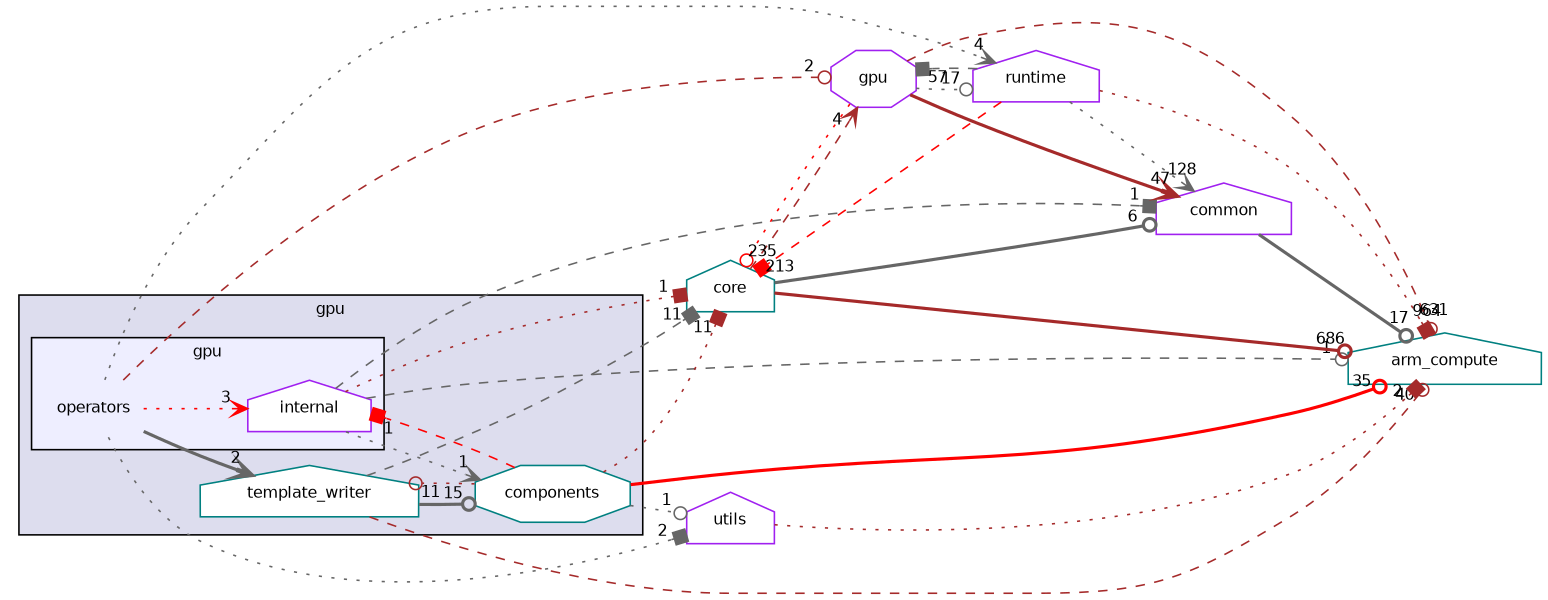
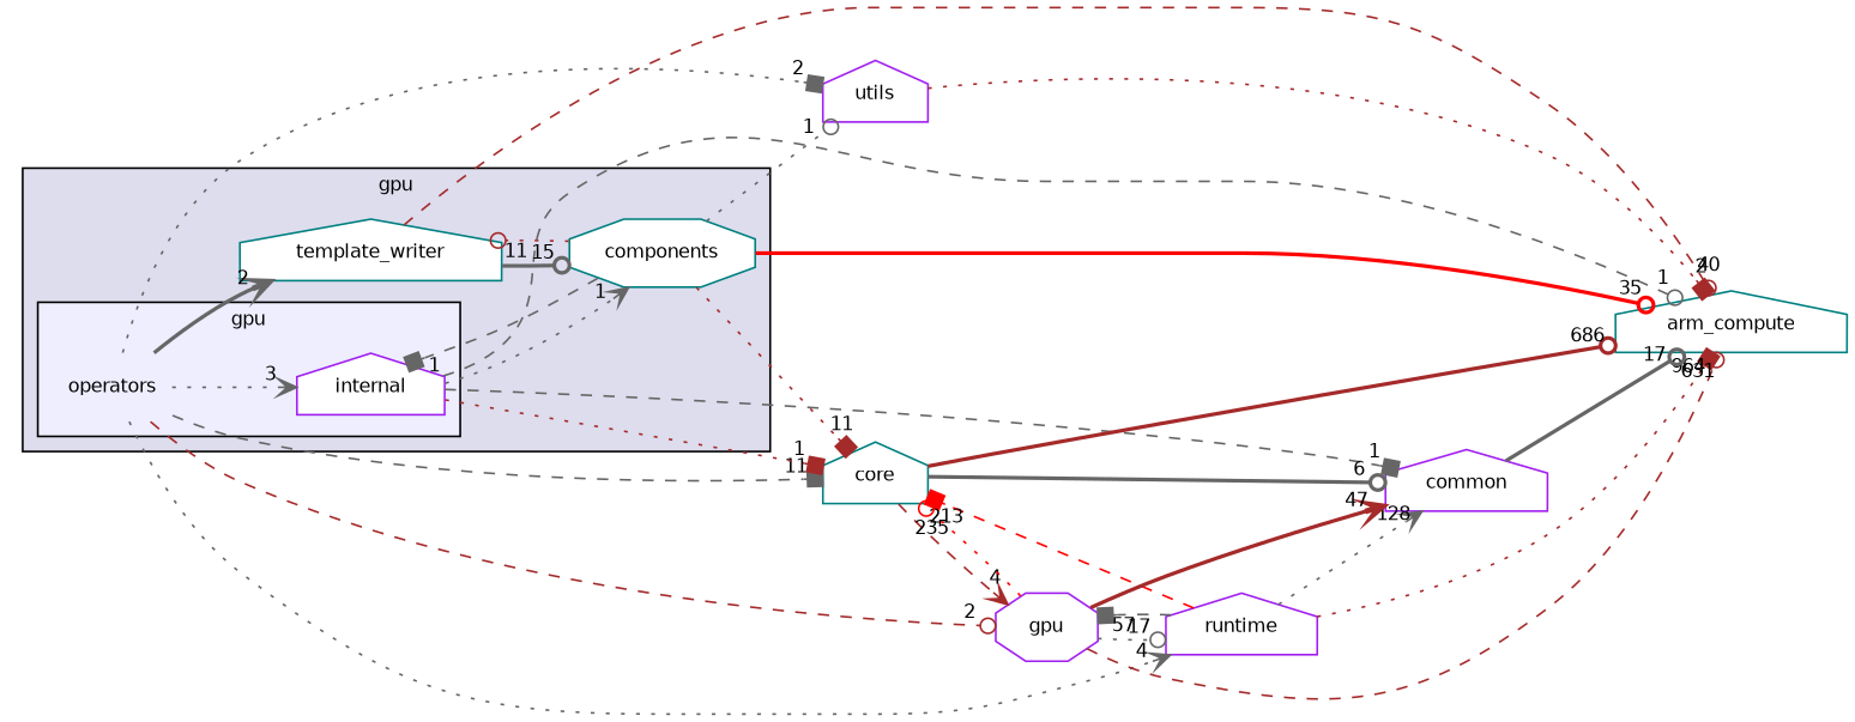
  digraph {
    compound=true
    rankdir=LR
    node [fontname=Helvetica fontsize=10 shape=house color=purple fillcolor=white style=filled]
    edge [headlabel=1 labeldistance=1.5 labelfontname=Helvetica labelfontsize=10 color=gray40 style=dotted arrowhead=odot]
    n1 [label=operators shape=plaintext fillcolor="" style=""]
    n2 [label=internal]
    n3 [color=teal label=template_writer]
    n4 [color=teal label=components shape=octagon]
    n5 [color=teal label=arm_compute]
    n6 [color=teal label=core]
    n7 [label=utils fillcolor="" style=""]
    n8 [label=runtime]
    n9 [label=gpu shape=octagon]
    n10 [label=common]
    subgraph cluster_1 {
      bgcolor="#ddddee"
      fontname=Helvetica
      fontsize=10
      label=gpu
      pencolor=black
      n3
      n4
      subgraph cluster_2 {
        bgcolor="#eeeeff"
        fontname=Helvetica
        fontsize=10
        pencolor=black
        n1
        n2
      }
    }
-   n1 -> n2 [headlabel=3 color=red arrowhead=vee]
+   n1 -> n2 [headlabel=3 arrowhead=vee]
    n1 -> n3 [headlabel=2 style=bold arrowhead=vee]
    n1 -> n7 [headlabel=2 arrowhead=box]
    n1 -> n8 [headlabel=4 arrowhead=vee]
    n1 -> n9 [headlabel=2 color=brown style=dashed]
    n2 -> n4 [arrowhead=vee]
    n2 -> n5 [style=dashed]
    n2 -> n6 [color=brown arrowhead=box]
    n2 -> n10 [style=dashed arrowhead=box]
    n3 -> n4 [headlabel=15 style=bold]
    n3 -> n5 [headlabel=40 color=brown style=dashed]
-   n3 -> n6 [headlabel=11 style=dashed arrowhead=box]
-   n4 -> n2 [color=red style=dashed arrowhead=box]
+   n1 -> n6 [headlabel=11 style=dashed arrowhead=box]
+   n4 -> n2 [style=dashed arrowhead=box]
    n4 -> n3 [headlabel=11 color=brown]
    n4 -> n5 [headlabel=35 color=red style=bold]
    n4 -> n6 [headlabel=11 color=brown arrowhead=box]
    n4 -> n7
    n6 -> n5 [headlabel=686 color=brown style=bold]
    n6 -> n9 [headlabel=4 color=brown style=dashed arrowhead=vee]
    n6 -> n10 [headlabel=6 style=bold]
    n7 -> n5 [headlabel=2 color=brown arrowhead=box]
    n8 -> n5 [headlabel=964 color=brown arrowhead=box]
    n8 -> n6 [headlabel=213 color=red style=dashed arrowhead=box]
    n8 -> n9 [headlabel=57 style=dashed arrowhead=box]
    n8 -> n10 [headlabel=128 arrowhead=vee]
    n9 -> n5 [headlabel=631 color=brown style=dashed]
    n9 -> n6 [headlabel=235 color=red]
    n9 -> n8 [headlabel=17]
    n9 -> n10 [headlabel=47 color=brown style=bold arrowhead=vee]
    n10 -> n5 [headlabel=17 style=bold]
  }
